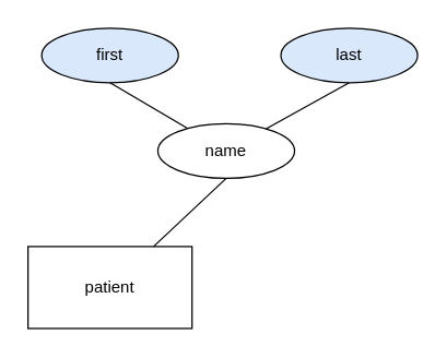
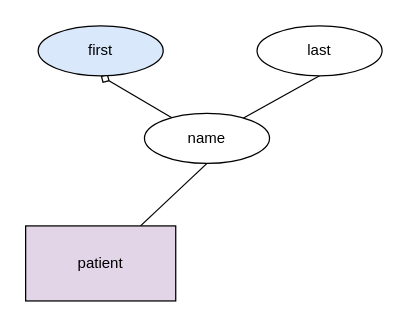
  <mxCell id="0" />
  <mxCell id="1" parent="0" />
  <mxCell id="2" style="edgeStyle=none;html=1;entryX=0.5;entryY=1;entryDx=0;entryDy=0;endArrow=none;endFill=0;" parent="1" source="3" target="6" edge="1"><mxGeometry relative="1" as="geometry" /></mxCell>
- <mxCell id="3" value="patient" style="rounded=0;whiteSpace=wrap;html=1;" parent="1" vertex="1"><mxGeometry x="20" y="180" width="120" height="60" as="geometry" /></mxCell>
- <mxCell id="4" style="edgeStyle=none;html=1;entryX=0.5;entryY=1;entryDx=0;entryDy=0;endArrow=none;endFill=0;" edge="1" parent="1" source="6" target="7"><mxGeometry relative="1" as="geometry" /></mxCell>
+ <mxCell id="3" value="patient" style="rounded=0;whiteSpace=wrap;html=1;fillColor=#e1d5e7;" parent="1" vertex="1"><mxGeometry x="20" y="180" width="120" height="60" as="geometry" /></mxCell>
+ <mxCell id="4" style="edgeStyle=none;html=1;entryX=0.5;entryY=1;entryDx=0;entryDy=0;endArrow=diamond;endFill=0;" edge="1" parent="1" source="6" target="7"><mxGeometry relative="1" as="geometry" /></mxCell>
  <mxCell id="5" style="edgeStyle=none;html=1;entryX=0.5;entryY=1;entryDx=0;entryDy=0;endArrow=none;endFill=0;" edge="1" parent="1" source="6" target="8"><mxGeometry relative="1" as="geometry" /></mxCell>
  <mxCell id="6" value="name" style="ellipse;whiteSpace=wrap;html=1;align=center;" parent="1" vertex="1"><mxGeometry x="115" y="90" width="100" height="40" as="geometry" /></mxCell>
  <mxCell id="7" value="first" style="ellipse;whiteSpace=wrap;html=1;align=center;fillColor=#dae8fc;" vertex="1" parent="1"><mxGeometry x="30" y="20" width="100" height="40" as="geometry" /></mxCell>
- <mxCell id="8" value="last" style="ellipse;whiteSpace=wrap;html=1;align=center;fillColor=#dae8fc;" vertex="1" parent="1"><mxGeometry x="205" y="20" width="100" height="40" as="geometry" /></mxCell>
+ <mxCell id="8" value="last" style="ellipse;whiteSpace=wrap;html=1;align=center;" vertex="1" parent="1"><mxGeometry x="205" y="20" width="100" height="40" as="geometry" /></mxCell>
